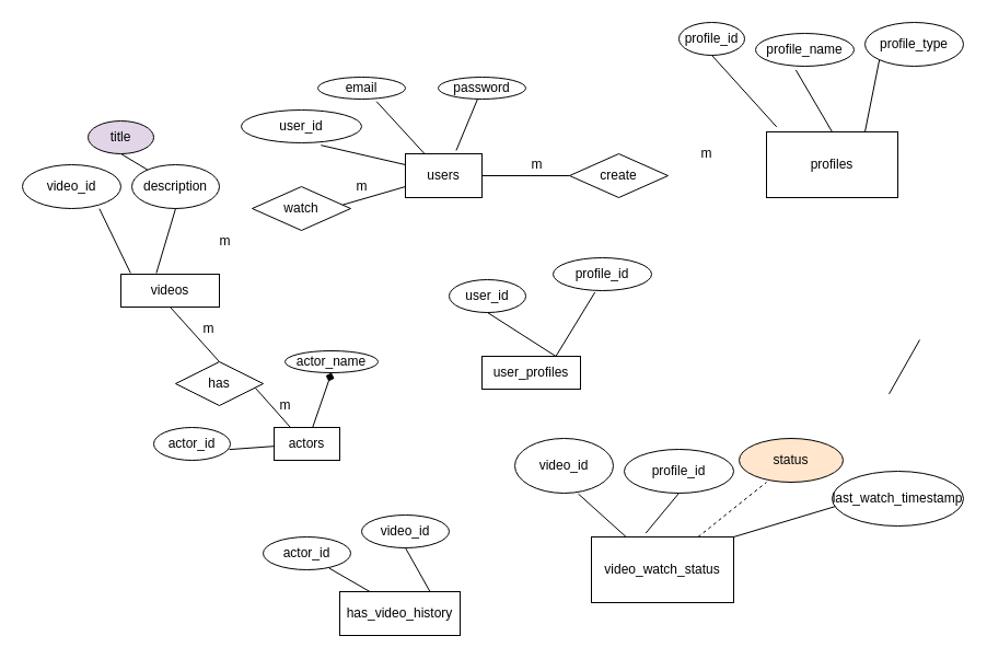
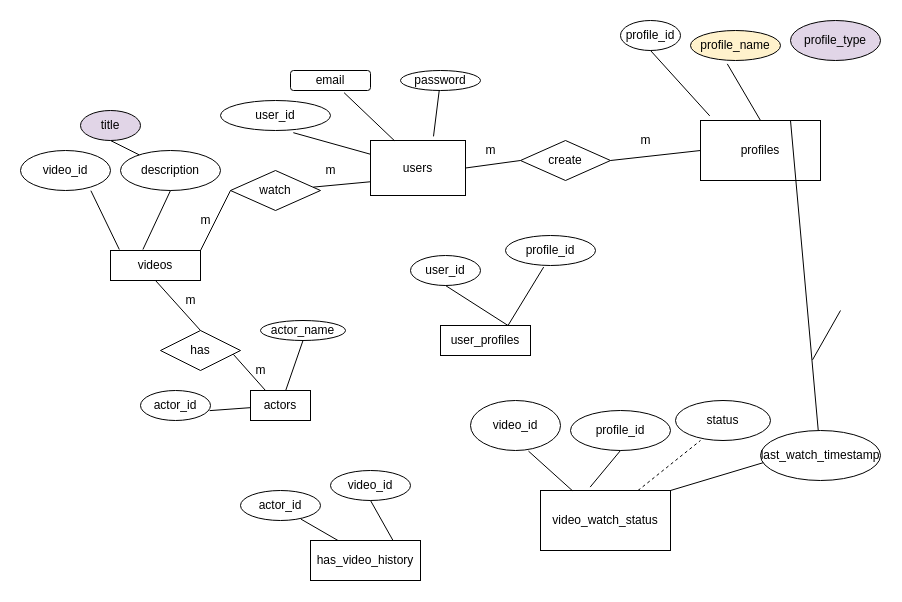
  <mxCell id="0" />
  <mxCell id="1" parent="0" />
  <mxCell id="2" value="videos" style="rounded=0;whiteSpace=wrap;html=1;" vertex="1" parent="1"><mxGeometry y="250" width="90" height="30" as="geometry" x="110" /></mxCell>
  <mxCell id="3" value="has_video_history" style="rounded=0;whiteSpace=wrap;html=1;" vertex="1" parent="1"><mxGeometry x="310" y="540" width="110" height="40" as="geometry" /></mxCell>
  <mxCell id="4" value="profiles" style="rounded=0;whiteSpace=wrap;html=1;" vertex="1" parent="1"><mxGeometry x="700" y="120" width="120" height="60" as="geometry" /></mxCell>
- <mxCell id="5" value="users" style="rounded=0;whiteSpace=wrap;html=1;" vertex="1" parent="1"><mxGeometry x="370" y="140" width="70" height="40" as="geometry" /></mxCell>
- <mxCell id="6" value="email" style="ellipse;whiteSpace=wrap;html=1;" vertex="1" parent="1"><mxGeometry x="290" y="70" width="80" height="20" as="geometry" /></mxCell>
+ <mxCell id="5" value="users" style="rounded=0;whiteSpace=wrap;html=1;" vertex="1" parent="1"><mxGeometry x="370" y="140" width="95" height="55" as="geometry" /></mxCell>
+ <mxCell id="6" value="email" style="whiteSpace=wrap;html=1;rounded=1;" vertex="1" parent="1"><mxGeometry x="290" y="70" width="80" height="20" as="geometry" /></mxCell>
  <mxCell id="7" value="password" style="ellipse;whiteSpace=wrap;html=1;" vertex="1" parent="1"><mxGeometry x="400" y="70" width="80" height="20" as="geometry" /></mxCell>
  <mxCell id="8" value="" style="endArrow=none;html=1;rounded=0;entryX=0.67;entryY=1.11;entryDx=0;entryDy=0;entryPerimeter=0;exitX=0.25;exitY=0;exitDx=0;exitDy=0;" edge="1" parent="1" source="5" target="6"><mxGeometry width="50" height="50" relative="1" as="geometry"><mxPoint x="510" y="280" as="sourcePoint" /><mxPoint x="560" y="230" as="targetPoint" /></mxGeometry></mxCell>
  <mxCell id="9" value="" style="endArrow=none;html=1;rounded=0;exitX=0.663;exitY=-0.075;exitDx=0;exitDy=0;exitPerimeter=0;" edge="1" parent="1" source="5" target="7"><mxGeometry width="50" height="50" relative="1" as="geometry"><mxPoint x="397.5" y="150" as="sourcePoint" /><mxPoint x="353.6" y="102.2" as="targetPoint" /></mxGeometry></mxCell>
  <mxCell id="10" value="user_profiles" style="rounded=0;whiteSpace=wrap;html=1;" vertex="1" parent="1"><mxGeometry x="440" y="325" width="90" height="30" as="geometry" /></mxCell>
  <mxCell id="11" value="profile_id" style="ellipse;whiteSpace=wrap;html=1;" vertex="1" parent="1"><mxGeometry x="505" y="235" width="90" height="30" as="geometry" /></mxCell>
  <mxCell id="12" value="profile_id" style="ellipse;whiteSpace=wrap;html=1;" vertex="1" parent="1"><mxGeometry x="620" y="20" width="60" height="30" as="geometry" /></mxCell>
  <mxCell id="13" value="user_id" style="ellipse;whiteSpace=wrap;html=1;" vertex="1" parent="1"><mxGeometry x="410" y="255" width="70" height="30" as="geometry" /></mxCell>
  <mxCell id="14" value="" style="endArrow=none;html=1;rounded=0;exitX=0.75;exitY=0;exitDx=0;exitDy=0;entryX=0.424;entryY=1.053;entryDx=0;entryDy=0;entryPerimeter=0;" edge="1" parent="1" source="10" target="11"><mxGeometry width="50" height="50" relative="1" as="geometry"><mxPoint x="510" y="290" as="sourcePoint" /><mxPoint x="560" y="240" as="targetPoint" /></mxGeometry></mxCell>
  <mxCell id="15" value="" style="endArrow=none;html=1;rounded=0;entryX=0.5;entryY=1;entryDx=0;entryDy=0;exitX=0.75;exitY=0;exitDx=0;exitDy=0;" edge="1" parent="1" source="10" target="13"><mxGeometry width="50" height="50" relative="1" as="geometry"><mxPoint x="510" y="290" as="sourcePoint" /><mxPoint x="560" y="240" as="targetPoint" /></mxGeometry></mxCell>
- <mxCell id="16" value="profile_name" style="ellipse;whiteSpace=wrap;html=1;" vertex="1" parent="1"><mxGeometry x="690" y="30" width="90" height="30" as="geometry" /></mxCell>
- <mxCell id="17" value="profile_type" style="ellipse;whiteSpace=wrap;html=1;" vertex="1" parent="1"><mxGeometry x="790" y="20" width="90" height="40" as="geometry" /></mxCell>
+ <mxCell id="16" value="profile_name" style="ellipse;whiteSpace=wrap;html=1;fillColor=#fff2cc;" vertex="1" parent="1"><mxGeometry x="690" y="30" width="90" height="30" as="geometry" /></mxCell>
+ <mxCell id="17" value="profile_type" style="ellipse;whiteSpace=wrap;html=1;fillColor=#e1d5e7;" vertex="1" parent="1"><mxGeometry x="790" y="20" width="90" height="40" as="geometry" /></mxCell>
  <mxCell id="18" value="" style="endArrow=none;html=1;rounded=0;entryX=0.5;entryY=1;entryDx=0;entryDy=0;exitX=0.077;exitY=-0.077;exitDx=0;exitDy=0;exitPerimeter=0;" edge="1" parent="1" source="4" target="12"><mxGeometry width="50" height="50" relative="1" as="geometry"><mxPoint x="510" y="290" as="sourcePoint" /><mxPoint x="560" y="240" as="targetPoint" /></mxGeometry></mxCell>
  <mxCell id="19" value="" style="endArrow=none;html=1;rounded=0;exitX=0.5;exitY=0;exitDx=0;exitDy=0;entryX=0.409;entryY=1.113;entryDx=0;entryDy=0;entryPerimeter=0;" edge="1" parent="1" source="4" target="16"><mxGeometry width="50" height="50" relative="1" as="geometry"><mxPoint x="510" y="290" as="sourcePoint" /><mxPoint x="560" y="240" as="targetPoint" /></mxGeometry></mxCell>
- <mxCell id="20" value="" style="endArrow=none;html=1;rounded=0;exitX=0.75;exitY=0;exitDx=0;exitDy=0;entryX=0;entryY=1;entryDx=0;entryDy=0;" edge="1" parent="1" source="4" target="17"><mxGeometry width="50" height="50" relative="1" as="geometry"><mxPoint x="510" y="290" as="sourcePoint" /><mxPoint x="560" y="240" as="targetPoint" /></mxGeometry></mxCell>
+ <mxCell id="20" value="" style="endArrow=none;html=1;rounded=0;exitX=0.75;exitY=0;exitDx=0;exitDy=0;" edge="1" parent="1" source="4" target="40"><mxGeometry width="50" height="50" relative="1" as="geometry"><mxPoint x="510" y="290" as="sourcePoint" /><mxPoint x="560" y="240" as="targetPoint" /></mxGeometry></mxCell>
  <mxCell id="21" value="" style="endArrow=none;html=1;rounded=0;exitX=0.5;exitY=1;exitDx=0;exitDy=0;" edge="1" parent="1" source="22" target="23"><mxGeometry x="-1" y="-16" width="50" height="50" relative="1" as="geometry"><mxPoint x="190" y="270" as="sourcePoint" /><mxPoint x="560" y="240" as="targetPoint" /><mxPoint x="3" y="-10" as="offset" /></mxGeometry></mxCell>
  <mxCell id="22" value="title" style="ellipse;whiteSpace=wrap;html=1;fillColor=#e1d5e7;" vertex="1" parent="1"><mxGeometry x="80" y="110" width="60" height="30" as="geometry" /></mxCell>
- <mxCell id="23" value="description" style="ellipse;whiteSpace=wrap;html=1;" vertex="1" parent="1"><mxGeometry x="120" y="150" width="80" height="40" as="geometry" /></mxCell>
+ <mxCell id="23" value="description" style="ellipse;whiteSpace=wrap;html=1;" vertex="1" parent="1"><mxGeometry x="120" y="150" width="100" height="40" as="geometry" /></mxCell>
  <mxCell id="24" value="" style="endArrow=none;html=1;rounded=0;entryX=0.5;entryY=1;entryDx=0;entryDy=0;exitX=0.36;exitY=-0.033;exitDx=0;exitDy=0;exitPerimeter=0;" edge="1" parent="1" source="2" target="23"><mxGeometry width="50" height="50" relative="1" as="geometry"><mxPoint x="510" y="290" as="sourcePoint" /><mxPoint x="560" y="240" as="targetPoint" /></mxGeometry></mxCell>
  <mxCell id="25" value="video_id" style="ellipse;whiteSpace=wrap;html=1;" vertex="1" parent="1"><mxGeometry x="20" y="150" width="90" height="40" as="geometry" /></mxCell>
  <mxCell id="26" value="" style="endArrow=none;html=1;rounded=0;exitX=0.098;exitY=-0.033;exitDx=0;exitDy=0;exitPerimeter=0;entryX=0.782;entryY=1.005;entryDx=0;entryDy=0;entryPerimeter=0;" edge="1" parent="1" source="2" target="25"><mxGeometry width="50" height="50" relative="1" as="geometry"><mxPoint x="510" y="290" as="sourcePoint" /><mxPoint x="560" y="240" as="targetPoint" /></mxGeometry></mxCell>
  <mxCell id="27" value="" style="endArrow=none;html=1;rounded=0;exitX=0.15;exitY=-0.02;exitDx=0;exitDy=0;exitPerimeter=0;entryX=0;entryY=1;entryDx=0;entryDy=0;" edge="1" parent="1"><mxGeometry width="50" height="50" relative="1" as="geometry"><mxPoint x="812" y="359.4" as="sourcePoint" /><mxPoint x="840" y="310" as="targetPoint" /></mxGeometry></mxCell>
  <mxCell id="28" value="actor_id" style="ellipse;whiteSpace=wrap;html=1;" vertex="1" parent="1"><mxGeometry x="240" y="490" width="80" height="30" as="geometry" /></mxCell>
  <mxCell id="29" value="video_id" style="ellipse;whiteSpace=wrap;html=1;" vertex="1" parent="1"><mxGeometry x="330" y="470" width="80" height="30" as="geometry" /></mxCell>
  <mxCell id="30" value="" style="endArrow=none;html=1;rounded=0;entryX=0.75;entryY=0;entryDx=0;entryDy=0;exitX=0.5;exitY=1;exitDx=0;exitDy=0;" edge="1" parent="1" source="29" target="3"><mxGeometry width="50" height="50" relative="1" as="geometry"><mxPoint x="510" y="290" as="sourcePoint" /><mxPoint x="560" y="240" as="targetPoint" /></mxGeometry></mxCell>
  <mxCell id="31" value="" style="endArrow=none;html=1;rounded=0;exitX=0.25;exitY=0;exitDx=0;exitDy=0;entryX=0.755;entryY=0.953;entryDx=0;entryDy=0;entryPerimeter=0;" edge="1" parent="1" source="3" target="28"><mxGeometry width="50" height="50" relative="1" as="geometry"><mxPoint x="510" y="290" as="sourcePoint" /><mxPoint x="560" y="240" as="targetPoint" /></mxGeometry></mxCell>
  <mxCell id="32" value="video_watch_status" style="rounded=0;whiteSpace=wrap;html=1;" vertex="1" parent="1"><mxGeometry x="540" y="490" width="130" height="60" as="geometry" /></mxCell>
  <mxCell id="33" value="video_id" style="ellipse;whiteSpace=wrap;html=1;" vertex="1" parent="1"><mxGeometry x="470" y="400" width="90" height="50" as="geometry" /></mxCell>
  <mxCell id="34" value="profile_id" style="ellipse;whiteSpace=wrap;html=1;" vertex="1" parent="1"><mxGeometry x="570" y="410" width="100" height="40" as="geometry" /></mxCell>
- <mxCell id="35" value="status" style="ellipse;whiteSpace=wrap;html=1;fillColor=#ffe6cc;" vertex="1" parent="1"><mxGeometry x="675" y="400" width="95" height="40" as="geometry" /></mxCell>
+ <mxCell id="35" value="status" style="ellipse;whiteSpace=wrap;html=1;" vertex="1" parent="1"><mxGeometry x="675" y="400" width="95" height="40" as="geometry" /></mxCell>
  <mxCell id="36" value="" style="endArrow=none;html=1;rounded=0;entryX=0.644;entryY=1.012;entryDx=0;entryDy=0;entryPerimeter=0;" edge="1" parent="1" source="32" target="33"><mxGeometry width="50" height="50" relative="1" as="geometry"><mxPoint x="510" y="520" as="sourcePoint" /><mxPoint x="560" y="470" as="targetPoint" /></mxGeometry></mxCell>
  <mxCell id="37" value="" style="endArrow=none;html=1;rounded=0;entryX=0.5;entryY=1;entryDx=0;entryDy=0;exitX=0.382;exitY=-0.057;exitDx=0;exitDy=0;exitPerimeter=0;" edge="1" parent="1" source="32" target="34"><mxGeometry width="50" height="50" relative="1" as="geometry"><mxPoint x="510" y="520" as="sourcePoint" /><mxPoint x="600" y="460" as="targetPoint" /></mxGeometry></mxCell>
  <mxCell id="38" value="" style="endArrow=none;html=1;rounded=0;exitX=0.75;exitY=0;exitDx=0;exitDy=0;entryX=0.263;entryY=1;entryDx=0;entryDy=0;entryPerimeter=0;dashed=1;" edge="1" parent="1" source="32" target="35"><mxGeometry width="50" height="50" relative="1" as="geometry"><mxPoint x="510" y="520" as="sourcePoint" /><mxPoint x="560" y="470" as="targetPoint" /></mxGeometry></mxCell>
  <mxCell id="39" value="" style="endArrow=none;html=1;rounded=0;exitX=1;exitY=0;exitDx=0;exitDy=0;" edge="1" parent="1" source="32"><mxGeometry width="50" height="50" relative="1" as="geometry"><mxPoint x="510" y="520" as="sourcePoint" /><mxPoint x="770" y="460" as="targetPoint" /></mxGeometry></mxCell>
  <mxCell id="40" value="last_watch_timestamp" style="ellipse;whiteSpace=wrap;html=1;" vertex="1" parent="1"><mxGeometry x="760" y="430" width="120" height="50" as="geometry" /></mxCell>
  <mxCell id="41" value="user_id" style="ellipse;whiteSpace=wrap;html=1;" vertex="1" parent="1"><mxGeometry x="220" y="100" width="110" height="30" as="geometry" /></mxCell>
  <mxCell id="42" value="" style="endArrow=none;html=1;rounded=0;exitX=0;exitY=0.25;exitDx=0;exitDy=0;entryX=0.662;entryY=1.073;entryDx=0;entryDy=0;entryPerimeter=0;" edge="1" parent="1" source="5" target="41"><mxGeometry width="50" height="50" relative="1" as="geometry"><mxPoint x="510" y="310" as="sourcePoint" /><mxPoint x="300" y="140" as="targetPoint" /></mxGeometry></mxCell>
  <mxCell id="43" value="watch" style="rhombus;whiteSpace=wrap;html=1;" vertex="1" parent="1"><mxGeometry x="230" y="170" width="90" height="40" as="geometry" /></mxCell>
+ <mxCell id="44" value="" style="endArrow=none;html=1;rounded=0;exitX=1;exitY=0;exitDx=0;exitDy=0;entryX=0;entryY=0.5;entryDx=0;entryDy=0;" edge="1" parent="1" source="2" target="43"><mxGeometry width="50" height="50" relative="1" as="geometry"><mxPoint x="510" y="310" as="sourcePoint" /><mxPoint x="560" y="260" as="targetPoint" /></mxGeometry></mxCell>
  <mxCell id="45" value="m" style="text;html=1;align=center;verticalAlign=middle;resizable=0;points=[];autosize=1;strokeColor=none;fillColor=none;" vertex="1" parent="1"><mxGeometry x="190" y="205" width="30" height="30" as="geometry" /></mxCell>
  <mxCell id="46" value="" style="endArrow=none;html=1;rounded=0;exitX=0.92;exitY=0.415;exitDx=0;exitDy=0;exitPerimeter=0;entryX=0;entryY=0.75;entryDx=0;entryDy=0;" edge="1" parent="1" source="43" target="5"><mxGeometry width="50" height="50" relative="1" as="geometry"><mxPoint x="340" y="190" as="sourcePoint" /><mxPoint x="390" y="140" as="targetPoint" /></mxGeometry></mxCell>
  <mxCell id="47" value="m" style="text;html=1;align=center;verticalAlign=middle;resizable=0;points=[];autosize=1;strokeColor=none;fillColor=none;" vertex="1" parent="1"><mxGeometry x="315" y="155" width="30" height="30" as="geometry" /></mxCell>
  <mxCell id="48" value="create" style="rhombus;whiteSpace=wrap;html=1;" vertex="1" parent="1"><mxGeometry x="520" y="140" width="90" height="40" as="geometry" /></mxCell>
  <mxCell id="49" value="" style="endArrow=none;html=1;rounded=0;entryX=0;entryY=0.5;entryDx=0;entryDy=0;exitX=1;exitY=0.5;exitDx=0;exitDy=0;" edge="1" parent="1" source="5" target="48"><mxGeometry width="50" height="50" relative="1" as="geometry"><mxPoint x="510" y="310" as="sourcePoint" /><mxPoint x="560" y="260" as="targetPoint" /></mxGeometry></mxCell>
+ <mxCell id="50" value="" style="endArrow=none;html=1;rounded=0;entryX=1;entryY=0.5;entryDx=0;entryDy=0;exitX=0;exitY=0.5;exitDx=0;exitDy=0;" edge="1" parent="1" source="4" target="48"><mxGeometry width="50" height="50" relative="1" as="geometry"><mxPoint x="690" y="150" as="sourcePoint" /><mxPoint x="560" y="260" as="targetPoint" /></mxGeometry></mxCell>
  <mxCell id="51" value="m" style="text;html=1;align=center;verticalAlign=middle;resizable=0;points=[];autosize=1;strokeColor=none;fillColor=none;" vertex="1" parent="1"><mxGeometry x="475" y="135" width="30" height="30" as="geometry" /></mxCell>
  <mxCell id="52" value="m" style="text;html=1;align=center;verticalAlign=middle;resizable=0;points=[];autosize=1;strokeColor=none;fillColor=none;" vertex="1" parent="1"><mxGeometry x="630" y="125" width="30" height="30" as="geometry" /></mxCell>
  <mxCell id="53" value="actors" style="rounded=0;whiteSpace=wrap;html=1;" vertex="1" parent="1"><mxGeometry x="250" y="390" width="60" height="30" as="geometry" /></mxCell>
  <mxCell id="54" value="" style="endArrow=none;html=1;rounded=0;entryX=0.987;entryY=0.671;entryDx=0;entryDy=0;entryPerimeter=0;" edge="1" parent="1" source="53" target="55"><mxGeometry width="50" height="50" relative="1" as="geometry"><mxPoint x="40" y="330" as="sourcePoint" /><mxPoint x="270" y="360" as="targetPoint" /></mxGeometry></mxCell>
  <mxCell id="55" value="actor_id" style="ellipse;whiteSpace=wrap;html=1;" vertex="1" parent="1"><mxGeometry x="140" y="390" width="70" height="30" as="geometry" /></mxCell>
  <mxCell id="56" value="actor_name" style="ellipse;whiteSpace=wrap;html=1;" vertex="1" parent="1"><mxGeometry x="260" y="320" width="85" height="20" as="geometry" /></mxCell>
- <mxCell id="57" value="" style="endArrow=diamond;html=1;rounded=0;entryX=0.5;entryY=1;entryDx=0;entryDy=0;" edge="1" parent="1" source="53" target="56"><mxGeometry width="50" height="50" relative="1" as="geometry"><mxPoint x="510" y="310" as="sourcePoint" /><mxPoint x="560" y="260" as="targetPoint" /></mxGeometry></mxCell>
+ <mxCell id="57" value="" style="endArrow=none;html=1;rounded=0;entryX=0.5;entryY=1;entryDx=0;entryDy=0;" edge="1" parent="1" source="53" target="56"><mxGeometry width="50" height="50" relative="1" as="geometry"><mxPoint x="510" y="310" as="sourcePoint" /><mxPoint x="560" y="260" as="targetPoint" /></mxGeometry></mxCell>
  <mxCell id="58" value="has" style="rhombus;whiteSpace=wrap;html=1;" vertex="1" parent="1"><mxGeometry x="160" y="330" width="80" height="40" as="geometry" /></mxCell>
  <mxCell id="59" value="" style="endArrow=none;html=1;rounded=0;exitX=0.5;exitY=0;exitDx=0;exitDy=0;entryX=0.5;entryY=1;entryDx=0;entryDy=0;" edge="1" parent="1" source="58" target="2"><mxGeometry width="50" height="50" relative="1" as="geometry"><mxPoint x="510" y="360" as="sourcePoint" /><mxPoint x="160" y="290" as="targetPoint" /></mxGeometry></mxCell>
  <mxCell id="60" value="m" style="text;html=1;align=center;verticalAlign=middle;resizable=0;points=[];autosize=1;strokeColor=none;fillColor=none;" vertex="1" parent="1"><mxGeometry x="175" y="285" width="30" height="30" as="geometry" /></mxCell>
  <mxCell id="61" value="" style="endArrow=none;html=1;rounded=0;entryX=0.91;entryY=0.595;entryDx=0;entryDy=0;entryPerimeter=0;exitX=0.25;exitY=0;exitDx=0;exitDy=0;" edge="1" parent="1" source="53" target="58"><mxGeometry width="50" height="50" relative="1" as="geometry"><mxPoint x="260" y="380" as="sourcePoint" /><mxPoint x="560" y="310" as="targetPoint" /></mxGeometry></mxCell>
  <mxCell id="62" value="m" style="text;html=1;align=center;verticalAlign=middle;resizable=0;points=[];autosize=1;strokeColor=none;fillColor=none;" vertex="1" parent="1"><mxGeometry x="245" y="355" width="30" height="30" as="geometry" /></mxCell>
